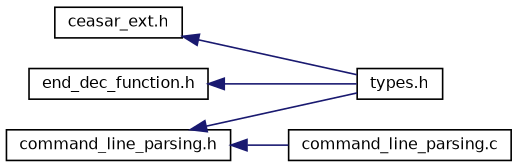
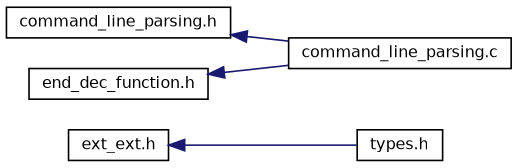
  digraph {
    rankdir=LR
    node [color=black fillcolor=white fontname=Helvetica fontsize=10 shape=record style=filled]
    edge [color=midnightblue dir=back fontname=Helvetica fontsize=10 labelfontname=Helvetica labelfontsize=10 style=solid]
-   n1 [height=0.2 label="ceasar_ext.h" width=0.4]
+   n1 [height=0.2 label="ext_ext.h" width=0.4]
    n2 [height=0.2 label="types.h" width=0.4]
    n3 [height=0.2 label="command_line_parsing.h" width=0.4]
    n4 [height=0.2 label="command_line_parsing.c" width=0.4]
    n5 [height=0.2 label="end_dec_function.h" width=0.4]
    n1 -> n2
-   n3 -> n2
    n3 -> n4
-   n5 -> n2
+   n5 -> n4
  }
